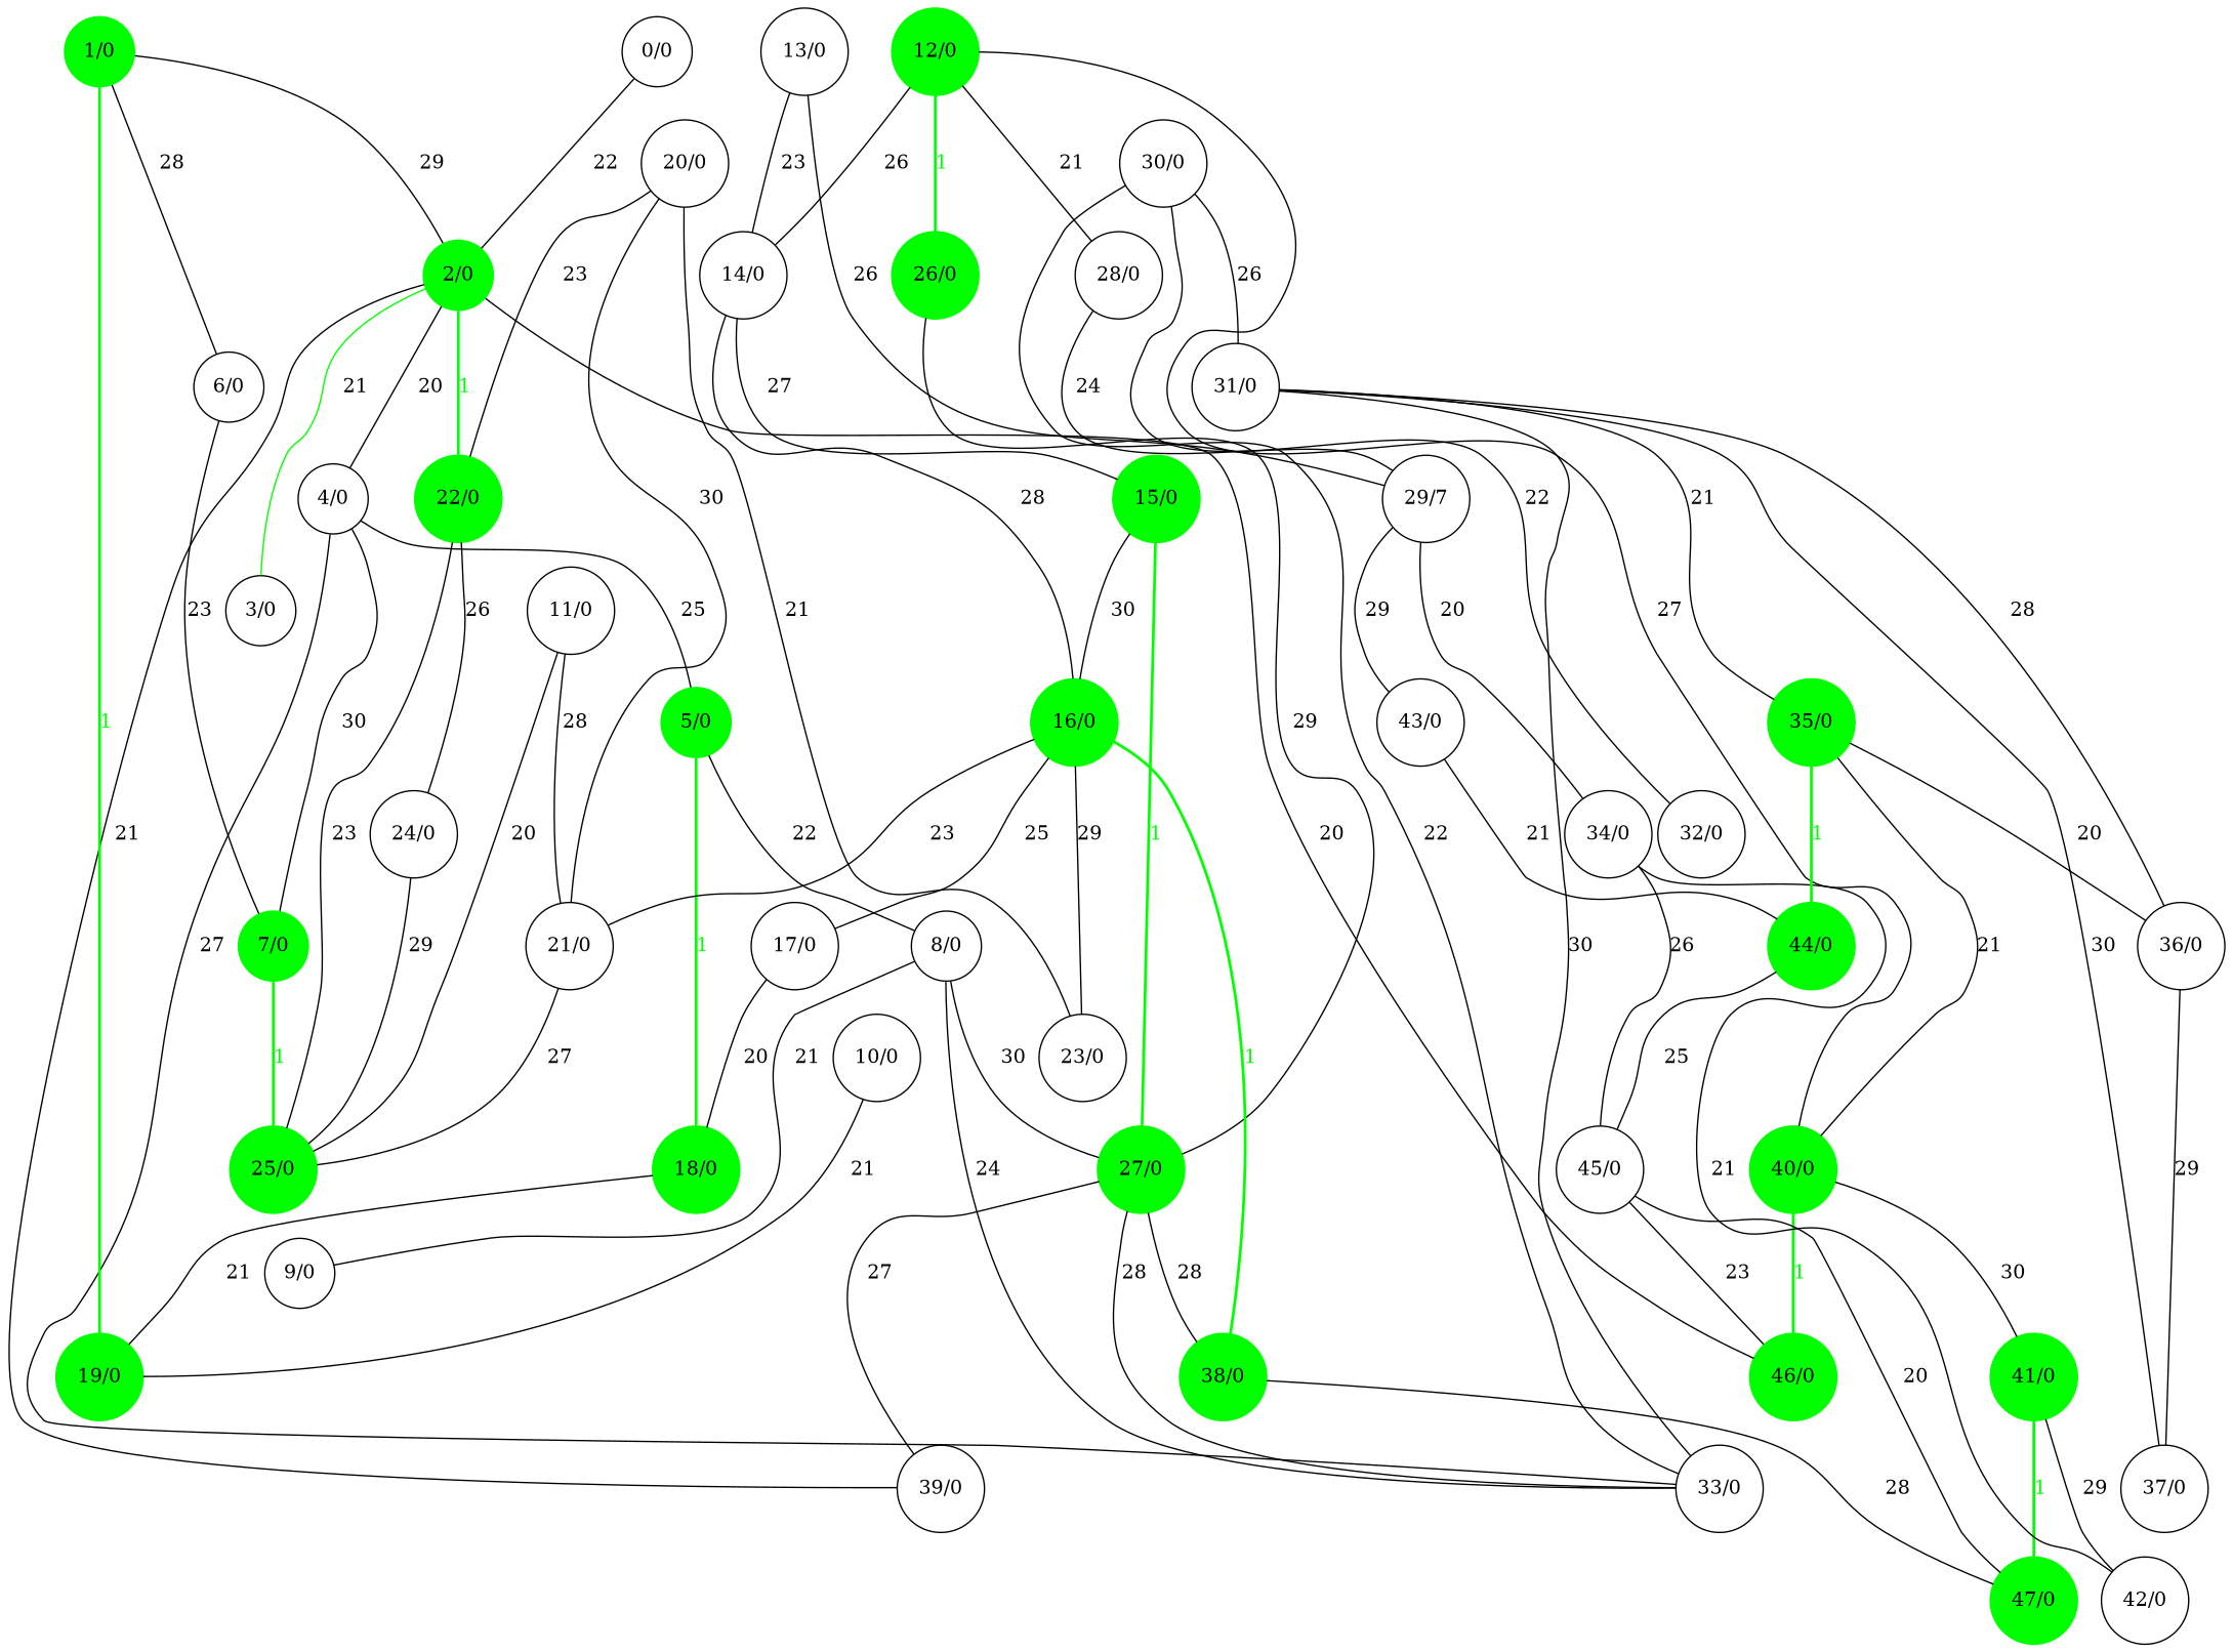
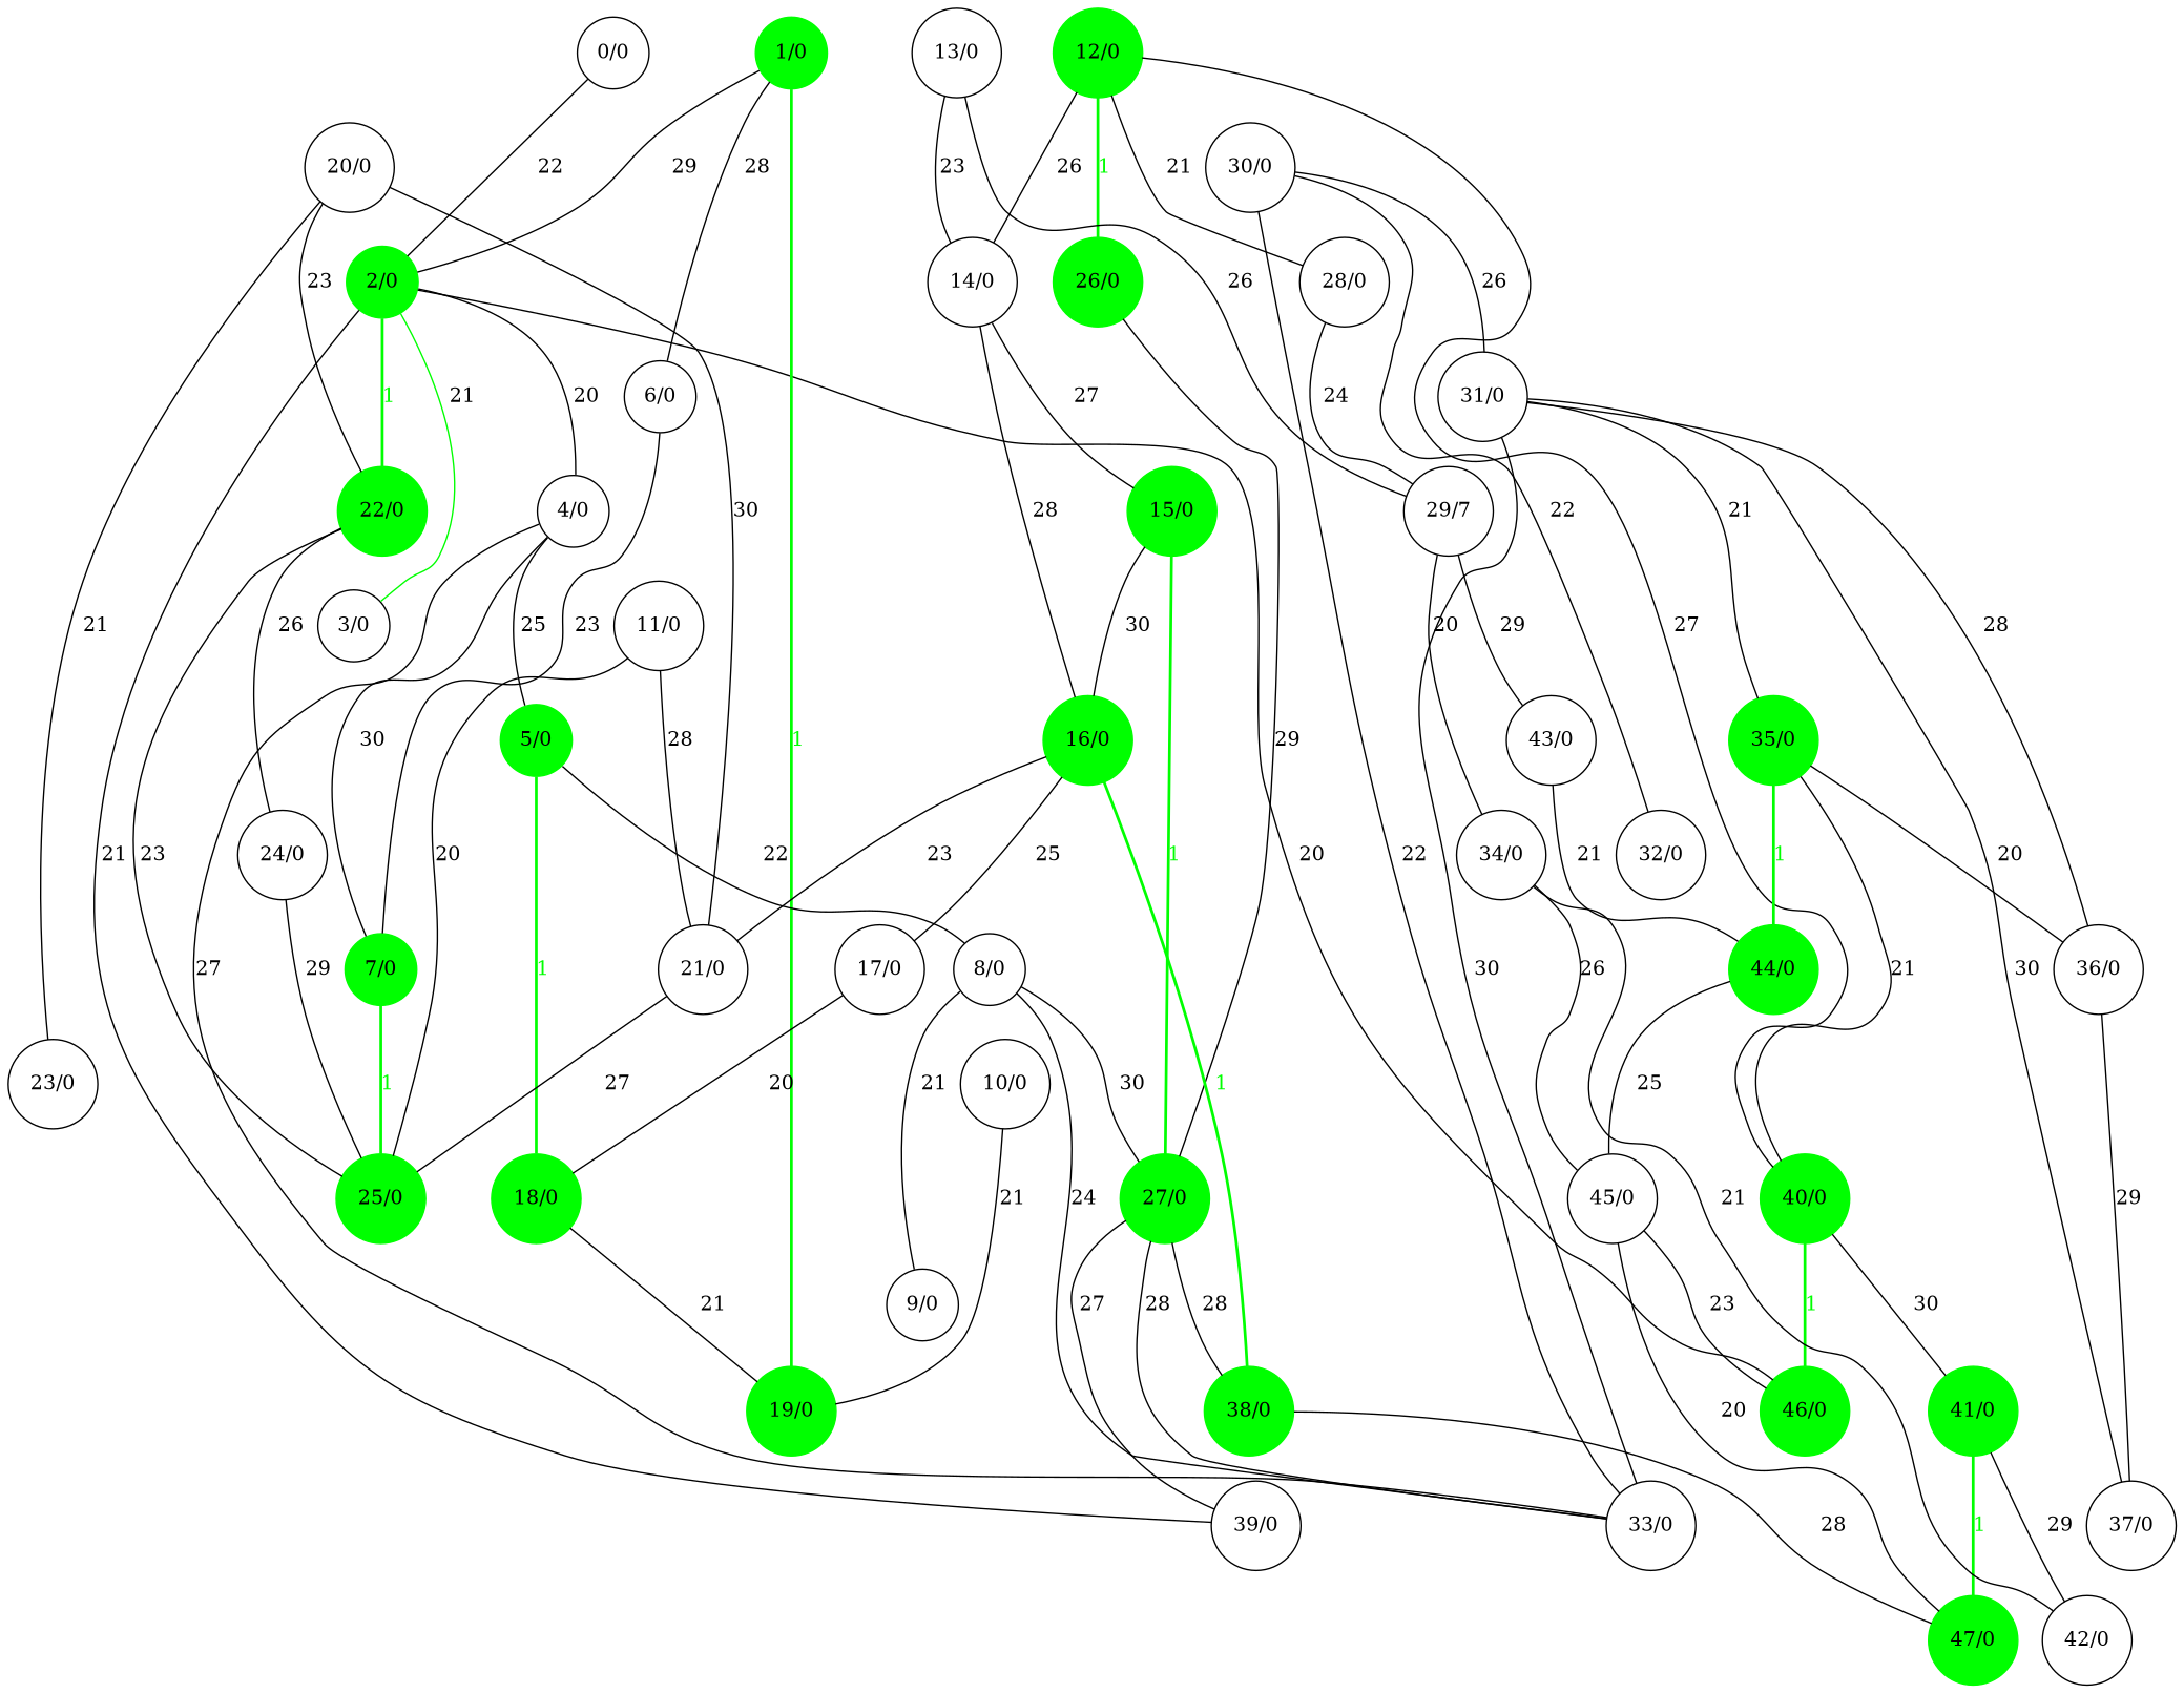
  graph {
    node [Country=Canada Internal=1 betweeness=0 prob=0 shape=circle status=on true_status=on type=normal weight=0]
    edge [LinkLabel="Bell Canada Fiber Routes" LinkNote="Bell Canada  Routes" LinkType=Fiber capacity=21 color=black prob=0 status=on true_status=on type=normal weight=0.0047619047619]
    n1 [Latitude=54.45018 Longitude=-110.2017 label="0/0"]
    n2 [Latitude=53.55014 Longitude=-113.46871 color=green label="2/0" style=filled type=green]
    n3 [Latitude=56.7335 Longitude=-111.38519 label="3/0"]
    n4 [Latitude=50.66648 Longitude=-120.3192 label="4/0"]
    n5 [Latitude=44.646 Longitude=-63.57333 color=green label="22/0" style=filled type=green]
    n6 [Latitude=52.26682 Longitude=-113.802 label="39/0"]
    n7 [Latitude=52.11679 Longitude=-106.63452 color=green label="46/0" style=filled type=green]
    n8 [Latitude=55.16667 Longitude=-118.80271 color=green label="1/0" style=filled type=green]
    n9 [Latitude=55.7666 Longitude=-120.23616 label="6/0"]
    n10 [Latitude=49.21679 Longitude=-68.14894 color=green label="19/0" style=filled type=green]
    n11 [Latitude=53.9166 Longitude=-122.75301 color=green label="7/0" style=filled type=green]
    n12 [Country="United States" Latitude=40.9126 Longitude=-73.83708 color=green label="5/0" style=filled type=green]
    n13 [Latitude=49.24966 Longitude=-123.11934 label="33/0"]
    n14 [Latitude=45.36685 Longitude=-63.28198 color=green label="25/0" style=filled type=green]
    n15 [Latitude=47.56494 Longitude=-52.70931 label="24/0"]
    n16 [Latitude=49.88307 Longitude=-119.48568 label="8/0"]
    n17 [Latitude=48.44879 Longitude=-68.52396 color=green label="18/0" style=filled type=green]
    n18 [Latitude=49.48062 Longitude=-119.58584 label="9/0"]
    n19 [Latitude=51.05011 Longitude=-114.08529 color=green label="27/0" style=filled type=green]
    n20 [Latitude=50.05006 Longitude=-110.66834 color=green label="38/0" style=filled type=green]
    n21 [Latitude=50.20011 Longitude=-66.38208 label="10/0"]
    n22 [Latitude=46.23525 Longitude=-63.12671 label="11/0"]
    n23 [Latitude=46.11594 Longitude=-64.80186 label="21/0"]
    n24 [Country="United States" Latitude=40.71427 Longitude=-74.00597 color=green label="12/0" style=filled type=green]
    n25 [Latitude=45.50884 Longitude=-73.58781 label="14/0"]
    n26 [Latitude=49.69999 Longitude=-112.81856 color=green label="26/0" style=filled type=green]
    n27 [Country="United States" Latitude=42.88645 Longitude=-78.87837 label="28/0"]
    n28 [Country="United States" Latitude=38.89511 Longitude=-77.03637 color=green label="40/0" style=filled type=green]
    n29 [Latitude=45.40008 Longitude=-71.89908 color=green label="15/0" style=filled type=green]
    n30 [Latitude=46.81228 Longitude=-71.21454 color=green label="16/0" style=filled type=green]
    n31 [Latitude=43.70011 Longitude=-79.4163 label="29/7"]
    n32 [Country="United States" Latitude=33.749 Longitude=-84.38798 color=green label="41/0" style=filled type=green]
    n33 [Latitude=45.41117 Longitude=-75.69812 label="13/0"]
    n34 [Country="United States" Latitude=41.85003 Longitude=-87.65005 label="34/0"]
    n35 [Latitude=46.49 Longitude=-80.99001 label="43/0"]
    n36 [Latitude=48.42749 Longitude=-71.06352 label="17/0"]
    n37 [Latitude=45.94541 Longitude=-66.66558 label="23/0"]
    n38 [Latitude=50.45008 Longitude=-104.6178 color=green label="47/0" style=filled type=green]
    n39 [Latitude=45.27271 Longitude=-66.06766 label="20/0"]
    n40 [Country="United States" Latitude=32.78306 Longitude=-96.80667 label="42/0"]
    n41 [Latitude=49.8844 Longitude=-97.14704 label="45/0"]
    n42 [Latitude=48.4001 Longitude=-89.31683 color=green label="44/0" style=filled type=green]
    n43 [Latitude=48.43294 Longitude=-123.3693 label="30/0"]
    n44 [Country="United States" Latitude=47.60621 Longitude=-122.33207 label="31/0"]
    n45 [Latitude=49.68657 Longitude=-124.9936 label="32/0"]
    n46 [Country="United States" Latitude=34.05223 Longitude=-118.24368 color=green label="35/0" style=filled type=green]
    n47 [Country="United States" Latitude=37.44188 Longitude=-122.14302 label="36/0"]
    n48 [Country="United States" Latitude=37.77493 Longitude=-122.41942 label="37/0"]
    n1 -- n2 [capacity=22 label=22 weight=0.00454545454545]
    n2 -- n3 [color=green label=21]
    n2 -- n4 [capacity=20 label=20 weight=0.005]
    n2 -- n5 [color=green demand=1 fontcolor=green label=1 root_edge="(2, 22)" splitted_edge=False style=bold type=green LinkLabel="" LinkNote="" LinkType="" capacity="" prob="" status="" true_status="" weight=""]
    n2 -- n6 [label=21]
    n2 -- n7 [capacity=20 label=20 weight=0.005]
    n4 -- n11 [capacity=30 label=30 weight=0.00333333333333]
    n4 -- n12 [capacity=25 label=25 weight=0.004]
    n4 -- n13 [capacity=27 label=27 weight=0.0037037037037]
    n5 -- n14 [capacity=23 label=23 weight=0.00434782608696]
    n5 -- n15 [capacity=26 label=26 weight=0.00384615384615]
    n8 -- n2 [capacity=29 label=29 weight=0.00344827586207]
    n8 -- n9 [capacity=28 label=28 weight=0.00357142857143]
    n8 -- n10 [color=green demand=1 fontcolor=green label=1 root_edge="(1, 19)" splitted_edge=False style=bold type=green LinkLabel="" LinkNote="" LinkType="" capacity="" prob="" status="" true_status="" weight=""]
    n9 -- n11 [LinkLabel="Leased Fiber Route" LinkNote="Leased  Route" capacity=23 label=23 weight=0.00434782608696]
    n11 -- n14 [color=green demand=1 fontcolor=green label=1 root_edge="(7, 25)" splitted_edge=False style=bold type=green LinkLabel="" LinkNote="" LinkType="" capacity="" prob="" status="" true_status="" weight=""]
    n12 -- n16 [capacity=22 label=22 weight=0.00454545454545]
    n12 -- n17 [color=green demand=1 fontcolor=green label=1 root_edge="(5, 18)" splitted_edge=False style=bold type=green LinkLabel="" LinkNote="" LinkType="" capacity="" prob="" status="" true_status="" weight=""]
    n15 -- n14 [capacity=29 label=29 weight=0.00344827586207]
    n16 -- n13 [LinkLabel="Leased Fiber Route" LinkNote="Leased  Route" capacity=24 label=24 weight=0.00416666666667]
    n16 -- n18 [label=21]
    n16 -- n19 [LinkLabel="Leased Fiber Route" LinkNote="Leased  Route" capacity=30 label=30 weight=0.00333333333333]
    n17 -- n10 [label=21]
    n19 -- n6 [capacity=27 label=27 weight=0.0037037037037]
    n19 -- n13 [capacity=28 label=28 weight=0.00357142857143]
    n19 -- n20 [capacity=28 label=28 weight=0.00357142857143]
    n20 -- n38 [capacity=28 label=28 weight=0.00357142857143]
    n21 -- n10 [label=21]
    n22 -- n14 [capacity=20 label=20 weight=0.005]
    n22 -- n23 [capacity=28 label=28 weight=0.00357142857143]
    n23 -- n14 [capacity=27 label=27 weight=0.0037037037037]
    n24 -- n25 [capacity=26 label=26 weight=0.00384615384615]
    n24 -- n26 [color=green demand=1 fontcolor=green label=1 root_edge="(12, 26)" splitted_edge=False style=bold type=green LinkLabel="" LinkNote="" LinkType="" capacity="" prob="" status="" true_status="" weight=""]
    n24 -- n27 [label=21]
    n24 -- n28 [LinkLabel="Leased Fiber Route" LinkNote="Leased  Route" capacity=27 label=27 weight=0.0037037037037]
    n25 -- n29 [capacity=27 label=27 weight=0.0037037037037]
    n25 -- n30 [capacity=28 label=28 weight=0.00357142857143]
    n26 -- n19 [capacity=29 label=29 weight=0.00344827586207]
    n27 -- n31 [capacity=24 label=24 weight=0.00416666666667]
    n28 -- n7 [color=green demand=1 fontcolor=green label=1 root_edge="(40, 46)" splitted_edge=False style=bold type=green LinkLabel="" LinkNote="" LinkType="" capacity="" prob="" status="" true_status="" weight=""]
    n28 -- n32 [LinkLabel="Leased Fiber Route" LinkNote="Leased  Route" capacity=30 label=30 weight=0.00333333333333]
    n29 -- n19 [color=green demand=1 fontcolor=green label=1 root_edge="(15, 27)" splitted_edge=False style=bold type=green LinkLabel="" LinkNote="" LinkType="" capacity="" prob="" status="" true_status="" weight=""]
    n29 -- n30 [capacity=30 label=30 weight=0.00333333333333]
    n30 -- n20 [color=green demand=1 fontcolor=green label=1 root_edge="(16, 38)" splitted_edge=False style=bold type=green LinkLabel="" LinkNote="" LinkType="" capacity="" prob="" status="" true_status="" weight=""]
    n30 -- n23 [capacity=23 label=23 weight=0.00434782608696]
    n30 -- n36 [capacity=25 label=25 weight=0.004]
-   n30 -- n37 [capacity=29 label=29 weight=0.00344827586207]
    n31 -- n34 [capacity=20 label=20 weight=0.005]
    n31 -- n35 [capacity=29 label=29 weight=0.00344827586207]
    n32 -- n38 [color=green demand=1 fontcolor=green label=1 root_edge="(41, 47)" splitted_edge=False style=bold type=green LinkLabel="" LinkNote="" LinkType="" capacity="" prob="" status="" true_status="" weight=""]
    n32 -- n40 [LinkLabel="Leased Fiber Route" LinkNote="Leased  Route" capacity=29 label=29 weight=0.00344827586207]
    n33 -- n25 [capacity=23 label=23 weight=0.00434782608696]
    n33 -- n31 [capacity=26 label=26 weight=0.00384615384615]
    n34 -- n40 [LinkLabel="Leased Fiber Route" LinkNote="Leased  Route" label=21]
    n34 -- n41 [capacity=26 label=26 weight=0.00384615384615]
    n35 -- n42 [label=21]
    n36 -- n17 [capacity=20 label=20 weight=0.005]
    n39 -- n5 [capacity=23 label=23 weight=0.00434782608696]
    n39 -- n23 [capacity=30 label=30 weight=0.00333333333333]
    n39 -- n37 [label=21]
    n41 -- n7 [capacity=23 label=23 weight=0.00434782608696]
    n41 -- n38 [capacity=20 label=20 weight=0.005]
    n42 -- n41 [capacity=25 label=25 weight=0.004]
    n43 -- n13 [capacity=22 label=22 weight=0.00454545454545]
    n43 -- n44 [capacity=26 label=26 weight=0.00384615384615]
    n43 -- n45 [capacity=22 label=22 weight=0.00454545454545]
    n44 -- n13 [capacity=30 label=30 weight=0.00333333333333]
    n44 -- n46 [LinkLabel="Leased Fiber Route" LinkNote="Leased  Route" label=21]
    n44 -- n47 [LinkLabel="Leased Fiber Route" LinkNote="Leased  Route" capacity=28 label=28 weight=0.00357142857143]
    n44 -- n48 [LinkLabel="Leased Fiber Route" LinkNote="Leased  Route" capacity=30 label=30 weight=0.00333333333333]
    n46 -- n28 [LinkLabel="Leased Fiber Route" LinkNote="Leased  Route" label=21]
    n46 -- n42 [color=green demand=1 fontcolor=green label=1 root_edge="(35, 44)" splitted_edge=False style=bold type=green LinkLabel="" LinkNote="" LinkType="" capacity="" prob="" status="" true_status="" weight=""]
    n46 -- n47 [LinkLabel="Leased Fiber Route" LinkNote="Leased  Route" capacity=20 label=20 weight=0.005]
    n47 -- n48 [LinkLabel="Leased Fiber Route" LinkNote="Leased  Route" capacity=29 label=29 weight=0.00344827586207]
  }
